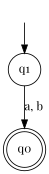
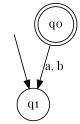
  strict digraph {
    rankdir=TB
    fontname="Playfair Display"
    node [fontname="Playfair Display"]
    edge [fontname="Playfair Display"]
    n1 [height=0 label=" " shape=none width=0]
    q1 [height=0.5 shape=circle width=0.5]
    q0 [height=0.5 shape=doublecircle width=0.5]
    n1 -> q1
-   q1 -> q0 [label="a, b"]
+   q0 -> q1 [label="a, b"]
  }
